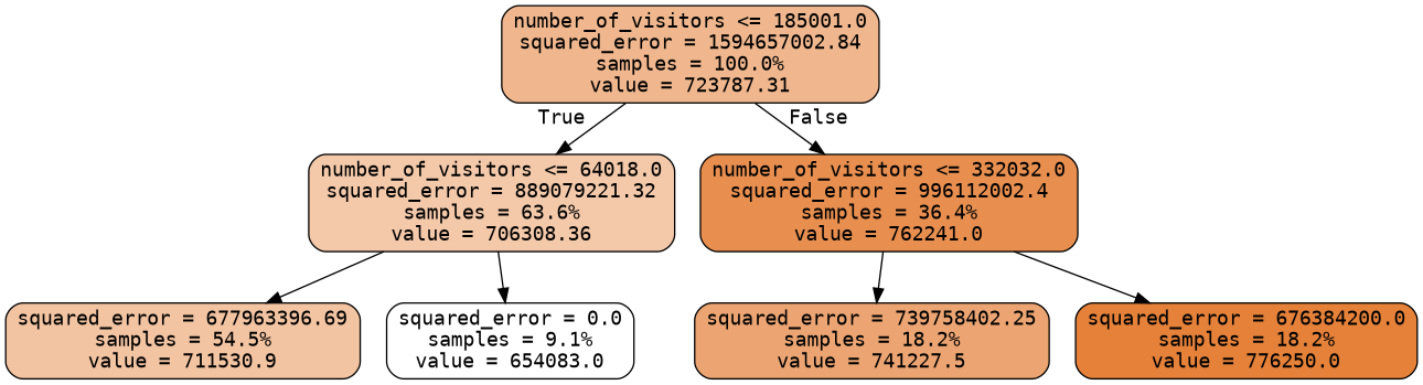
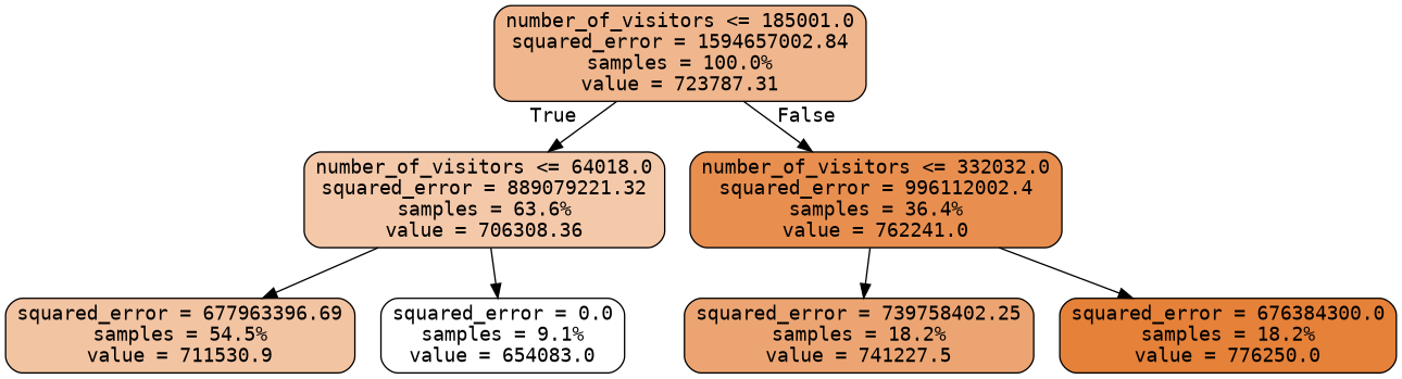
  digraph {
    fontname="DejaVu Sans Mono"
    node [color=black fontname="DejaVu Sans Mono" shape=box style="filled, rounded"]
    edge [fontname="DejaVu Sans Mono"]
    n1 [fillcolor="#f0b78e" label="number_of_visitors <= 185001.0\nsquared_error = 1594657002.84\nsamples = 100.0%\nvalue = 723787.31"]
    n2 [fillcolor="#f4c9aa" label="number_of_visitors <= 64018.0\nsquared_error = 889079221.32\nsamples = 63.6%\nvalue = 706308.36"]
    n3 [fillcolor="#e88f50" label="number_of_visitors <= 332032.0\nsquared_error = 996112002.4\nsamples = 36.4%\nvalue = 762241.0"]
    n4 [fillcolor="#f3c4a2" label="squared_error = 677963396.69\nsamples = 54.5%\nvalue = 711530.9"]
    n5 [fillcolor="#ffffff" label="squared_error = 0.0\nsamples = 9.1%\nvalue = 654083.0"]
    n6 [fillcolor="#eca572" label="squared_error = 739758402.25\nsamples = 18.2%\nvalue = 741227.5"]
-   n7 [fillcolor="#e58139" label="squared_error = 676384200.0\nsamples = 18.2%\nvalue = 776250.0"]
+   n7 [fillcolor="#e58139" label="squared_error = 676384300.0\nsamples = 18.2%\nvalue = 776250.0"]
    n1 -> n2 [headlabel=True labelangle=45 labeldistance=2.5]
    n1 -> n3 [headlabel=False labelangle=-45 labeldistance=2.5]
    n2 -> n4
    n2 -> n5
    n3 -> n6
    n3 -> n7
  }
